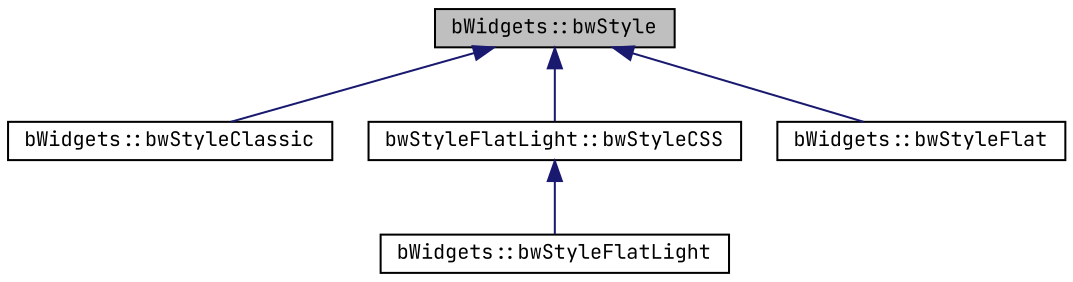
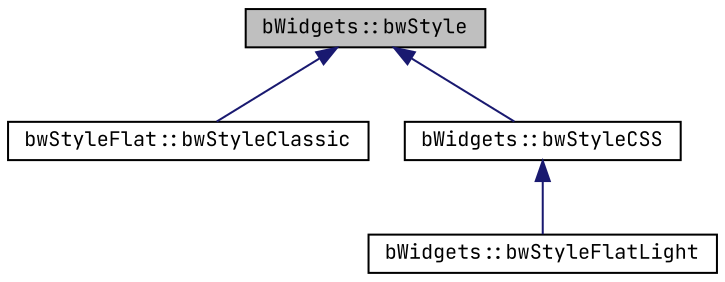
  digraph {
    fontname="JetBrains Mono"
    node [color=black fillcolor=white fontname="JetBrains Mono" fontsize=10 shape=record style=filled]
    edge [color=midnightblue dir=back fontname="JetBrains Mono" fontsize=10 labelfontname=Helvetica labelfontsize=10 style=solid]
    n1 [fillcolor=grey75 fontcolor=black height=0.2 label="bWidgets::bwStyle" width=0.4]
-   n2 [height=0.2 label="bWidgets::bwStyleClassic" width=0.4]
-   n3 [height=0.2 label="bwStyleFlatLight::bwStyleCSS" width=0.4]
-   n4 [height=0.2 label="bWidgets::bwStyleFlat" width=0.4]
+   n2 [height=0.2 label="bwStyleFlat::bwStyleClassic" width=0.4]
+   n3 [height=0.2 label="bWidgets::bwStyleCSS" width=0.4]
    n5 [height=0.2 label="bWidgets::bwStyleFlatLight" width=0.4]
    n1 -> n2
    n1 -> n3
-   n1 -> n4
    n3 -> n5
  }
